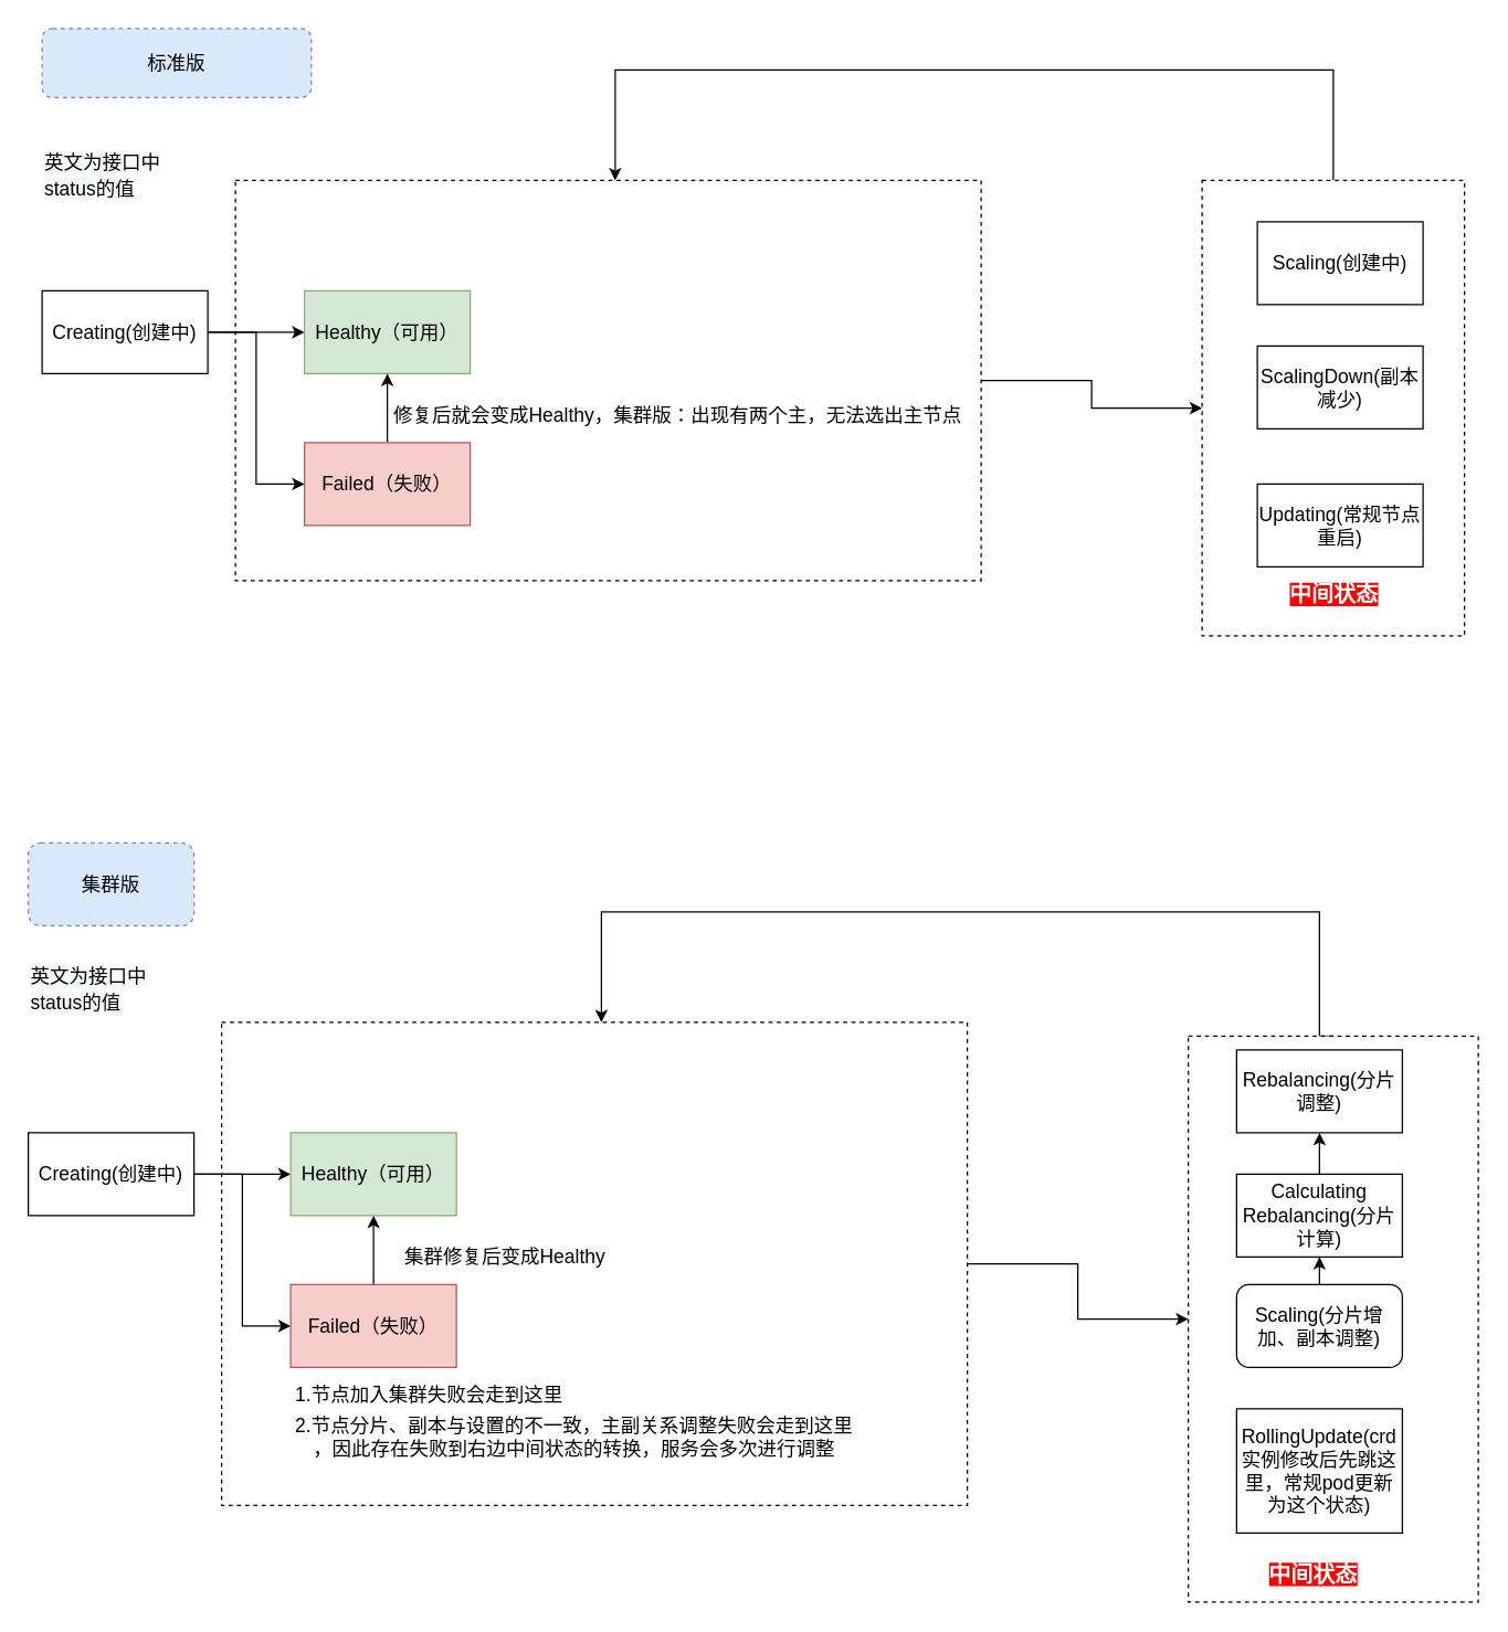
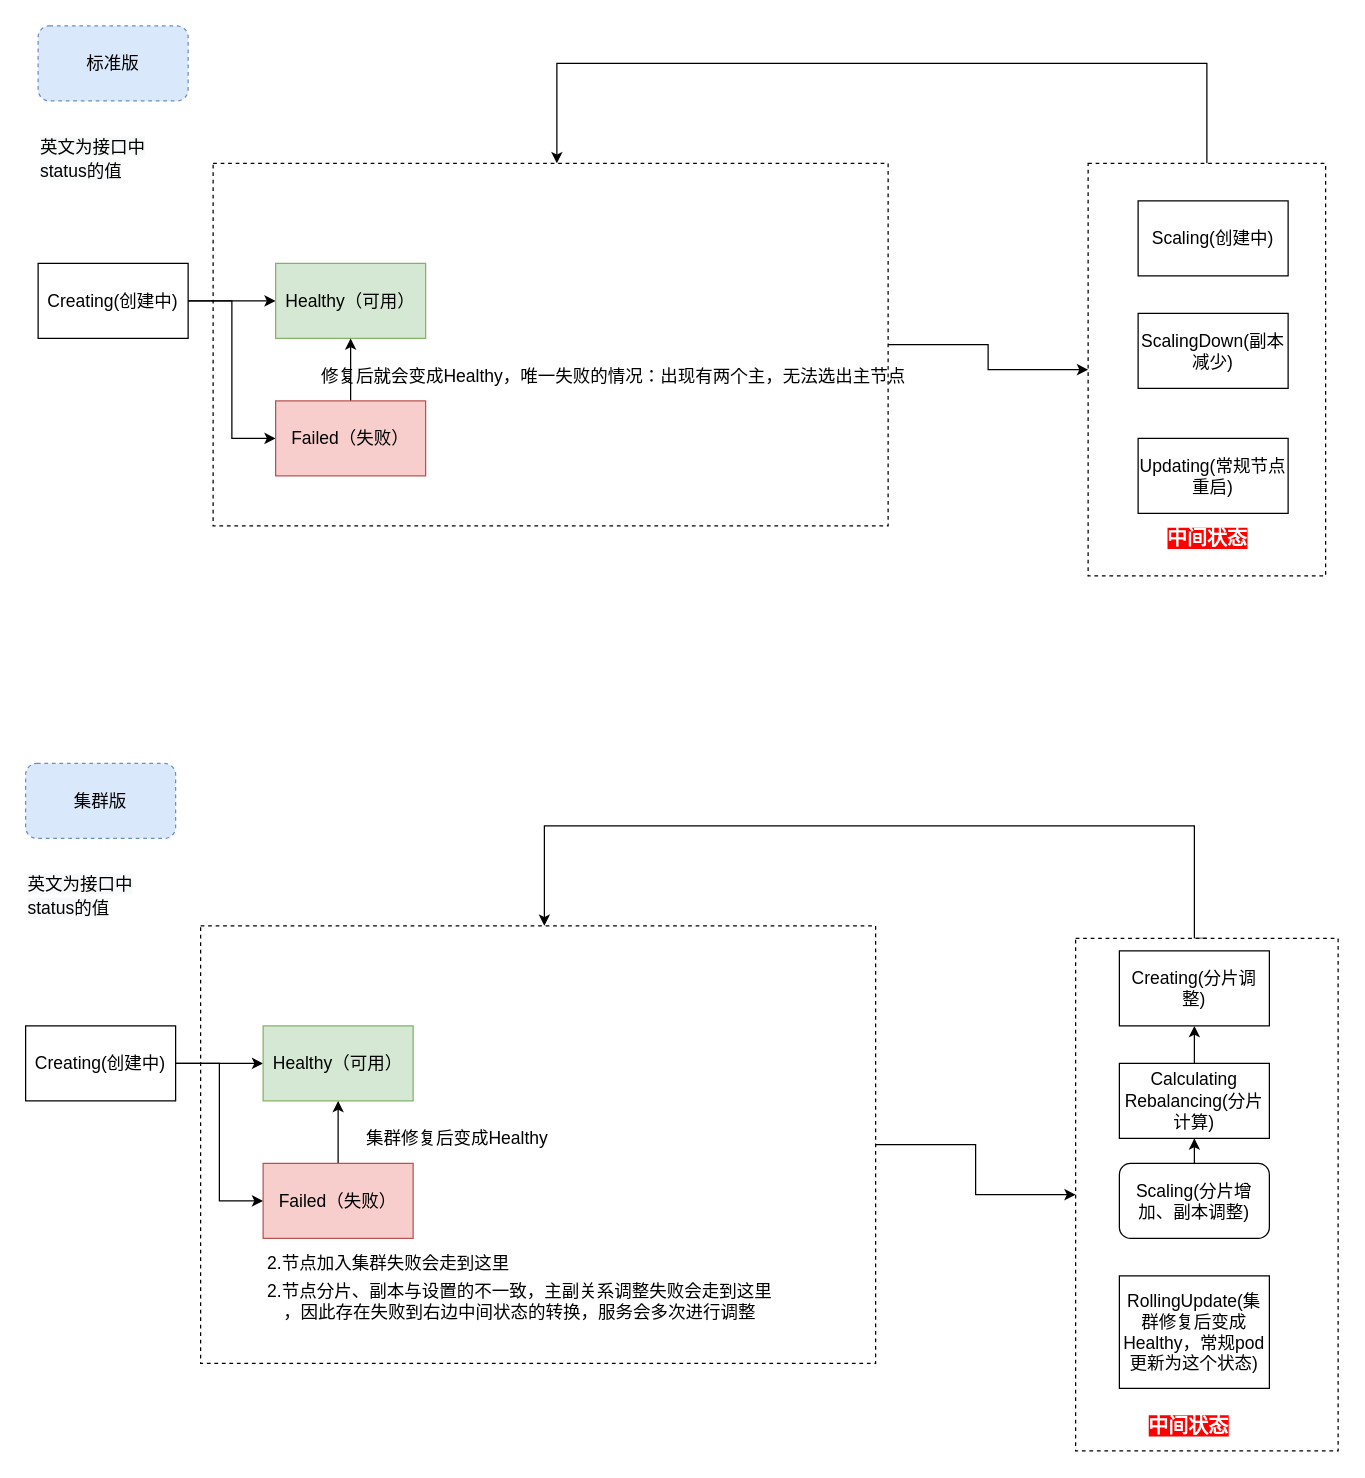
  <mxCell id="0" />
  <mxCell id="1" parent="0" />
  <mxCell id="2" style="edgeStyle=orthogonalEdgeStyle;rounded=0;orthogonalLoop=1;jettySize=auto;html=1;entryX=0;entryY=0.5;entryDx=0;entryDy=0;fontSize=14;" edge="1" parent="1" source="3" target="5"><mxGeometry relative="1" as="geometry" /></mxCell>
  <mxCell id="3" value="" style="whiteSpace=wrap;html=1;dashed=1;fontSize=14;" vertex="1" parent="1"><mxGeometry x="170" y="130" width="540" height="290" as="geometry" /></mxCell>
  <mxCell id="4" style="edgeStyle=orthogonalEdgeStyle;rounded=0;orthogonalLoop=1;jettySize=auto;html=1;exitX=0.5;exitY=0;exitDx=0;exitDy=0;fontSize=14;" edge="1" parent="1" source="5" target="3"><mxGeometry relative="1" as="geometry"><Array as="points"><mxPoint x="965" y="50" /><mxPoint x="445" y="50" /></Array></mxGeometry></mxCell>
  <mxCell id="5" value="" style="whiteSpace=wrap;html=1;dashed=1;fontSize=14;" vertex="1" parent="1"><mxGeometry x="870" y="130" width="190" height="330" as="geometry" /></mxCell>
  <mxCell id="6" value="Creating(创建中)" style="whiteSpace=wrap;html=1;rounded=0;fontSize=14;" vertex="1" parent="1"><mxGeometry x="30" y="210" width="120" height="60" as="geometry" /></mxCell>
  <mxCell id="7" value="" style="edgeStyle=orthogonalEdgeStyle;rounded=0;orthogonalLoop=1;jettySize=auto;html=1;exitX=1;exitY=0.5;exitDx=0;exitDy=0;fontSize=14;" edge="1" parent="1" source="6" target="10"><mxGeometry relative="1" as="geometry" /></mxCell>
  <mxCell id="8" style="edgeStyle=orthogonalEdgeStyle;rounded=0;orthogonalLoop=1;jettySize=auto;html=1;entryX=0;entryY=0.5;entryDx=0;entryDy=0;fontSize=14;" edge="1" parent="1" source="6" target="12"><mxGeometry relative="1" as="geometry" /></mxCell>
  <mxCell id="9" value="Scaling(创建中)" style="whiteSpace=wrap;html=1;rounded=0;fontSize=14;" vertex="1" parent="1"><mxGeometry x="910" y="160" width="120" height="60" as="geometry" /></mxCell>
  <mxCell id="10" value="Healthy（可用）" style="whiteSpace=wrap;html=1;rounded=0;fillColor=#d5e8d4;strokeColor=#82b366;fontSize=14;" vertex="1" parent="1"><mxGeometry x="220" y="210" width="120" height="60" as="geometry" /></mxCell>
  <mxCell id="11" value="" style="edgeStyle=orthogonalEdgeStyle;rounded=0;orthogonalLoop=1;jettySize=auto;html=1;fontSize=14;" edge="1" parent="1" source="12" target="10"><mxGeometry relative="1" as="geometry" /></mxCell>
  <mxCell id="12" value="Failed（失败）" style="whiteSpace=wrap;html=1;rounded=0;fillColor=#f8cecc;strokeColor=#b85450;fontSize=14;" vertex="1" parent="1"><mxGeometry x="220" y="320" width="120" height="60" as="geometry" /></mxCell>
  <mxCell id="13" value="ScalingDown(副本减少)" style="whiteSpace=wrap;html=1;rounded=0;fontSize=14;" vertex="1" parent="1"><mxGeometry x="910" y="250" width="120" height="60" as="geometry" /></mxCell>
  <mxCell id="14" value="Updating(常规节点重启)" style="whiteSpace=wrap;html=1;rounded=0;fontSize=14;" vertex="1" parent="1"><mxGeometry x="910" y="350" width="120" height="60" as="geometry" /></mxCell>
- <mxCell id="15" value="修复后就会变成Healthy，集群版：出现有两个主，无法选出主节点" style="text;html=1;resizable=0;autosize=1;align=center;verticalAlign=middle;points=[];fillColor=none;strokeColor=none;rounded=0;fontSize=14;" vertex="1" parent="1"><mxGeometry x="250" y="290" width="480" height="20" as="geometry" /></mxCell>
- <mxCell id="16" value="标准版" style="rounded=1;whiteSpace=wrap;html=1;dashed=1;fillColor=#dae8fc;strokeColor=#6c8ebf;fontSize=14;" vertex="1" parent="1"><mxGeometry x="30" y="20" width="195" height="50" as="geometry" /></mxCell>
+ <mxCell id="15" value="修复后就会变成Healthy，唯一失败的情况：出现有两个主，无法选出主节点" style="text;html=1;resizable=0;autosize=1;align=center;verticalAlign=middle;points=[];fillColor=none;strokeColor=none;rounded=0;fontSize=14;" vertex="1" parent="1"><mxGeometry x="250" y="290" width="480" height="20" as="geometry" /></mxCell>
+ <mxCell id="16" value="标准版" style="rounded=1;whiteSpace=wrap;html=1;dashed=1;fillColor=#dae8fc;strokeColor=#6c8ebf;fontSize=14;" vertex="1" parent="1"><mxGeometry x="30" y="20" width="120" height="60" as="geometry" /></mxCell>
  <mxCell id="17" style="edgeStyle=orthogonalEdgeStyle;rounded=0;orthogonalLoop=1;jettySize=auto;html=1;entryX=0;entryY=0.5;entryDx=0;entryDy=0;fontSize=14;" edge="1" parent="1" source="18" target="20"><mxGeometry relative="1" as="geometry" /></mxCell>
  <mxCell id="18" value="" style="whiteSpace=wrap;html=1;dashed=1;fontSize=14;" vertex="1" parent="1"><mxGeometry x="160" y="740" width="540" height="350" as="geometry" /></mxCell>
  <mxCell id="19" style="edgeStyle=orthogonalEdgeStyle;rounded=0;orthogonalLoop=1;jettySize=auto;html=1;exitX=0.5;exitY=0;exitDx=0;exitDy=0;fontSize=14;" edge="1" parent="1" source="20" target="18"><mxGeometry relative="1" as="geometry"><Array as="points"><mxPoint x="955" y="660" /><mxPoint x="435" y="660" /></Array></mxGeometry></mxCell>
  <mxCell id="20" value="" style="whiteSpace=wrap;html=1;dashed=1;fontSize=14;" vertex="1" parent="1"><mxGeometry x="860" y="750" width="210" height="410" as="geometry" /></mxCell>
  <mxCell id="21" value="Creating(创建中)" style="whiteSpace=wrap;html=1;rounded=0;fontSize=14;" vertex="1" parent="1"><mxGeometry x="20" y="820" width="120" height="60" as="geometry" /></mxCell>
  <mxCell id="22" value="" style="edgeStyle=orthogonalEdgeStyle;rounded=0;orthogonalLoop=1;jettySize=auto;html=1;exitX=1;exitY=0.5;exitDx=0;exitDy=0;fontSize=14;" edge="1" parent="1" source="21" target="25"><mxGeometry relative="1" as="geometry" /></mxCell>
  <mxCell id="23" style="edgeStyle=orthogonalEdgeStyle;rounded=0;orthogonalLoop=1;jettySize=auto;html=1;entryX=0;entryY=0.5;entryDx=0;entryDy=0;fontSize=14;" edge="1" parent="1" source="21" target="27"><mxGeometry relative="1" as="geometry" /></mxCell>
- <mxCell id="24" value="Rebalancing(分片调整)" style="whiteSpace=wrap;html=1;rounded=0;fontSize=14;" vertex="1" parent="1"><mxGeometry x="895" y="760" width="120" height="60" as="geometry" /></mxCell>
+ <mxCell id="24" value="Creating(分片调整)" style="whiteSpace=wrap;html=1;rounded=0;fontSize=14;" vertex="1" parent="1"><mxGeometry x="895" y="760" width="120" height="60" as="geometry" /></mxCell>
  <mxCell id="25" value="Healthy（可用）" style="whiteSpace=wrap;html=1;rounded=0;fillColor=#d5e8d4;strokeColor=#82b366;fontSize=14;" vertex="1" parent="1"><mxGeometry x="210" y="820" width="120" height="60" as="geometry" /></mxCell>
  <mxCell id="26" value="" style="edgeStyle=orthogonalEdgeStyle;rounded=0;orthogonalLoop=1;jettySize=auto;html=1;fontSize=14;" edge="1" parent="1" source="27" target="25"><mxGeometry relative="1" as="geometry" /></mxCell>
  <mxCell id="27" value="Failed（失败）" style="whiteSpace=wrap;html=1;rounded=0;fillColor=#f8cecc;strokeColor=#b85450;fontSize=14;" vertex="1" parent="1"><mxGeometry x="210" y="930" width="120" height="60" as="geometry" /></mxCell>
  <mxCell id="28" style="edgeStyle=orthogonalEdgeStyle;rounded=0;orthogonalLoop=1;jettySize=auto;html=1;entryX=0.5;entryY=1;entryDx=0;entryDy=0;fontSize=14;" edge="1" parent="1" source="29" target="33"><mxGeometry relative="1" as="geometry" /></mxCell>
  <mxCell id="29" value="Scaling(分片增加、副本调整)" style="whiteSpace=wrap;html=1;fontSize=14;rounded=1;" vertex="1" parent="1"><mxGeometry x="895" y="930" width="120" height="60" as="geometry" /></mxCell>
- <mxCell id="30" value="RollingUpdate(crd实例修改后先跳这里，常规pod更新为这个状态)" style="whiteSpace=wrap;html=1;rounded=0;fontSize=14;" vertex="1" parent="1"><mxGeometry x="895" y="1020" width="120" height="90" as="geometry" /></mxCell>
+ <mxCell id="30" value="RollingUpdate(集群修复后变成Healthy，常规pod更新为这个状态)" style="whiteSpace=wrap;html=1;rounded=0;fontSize=14;" vertex="1" parent="1"><mxGeometry x="895" y="1020" width="120" height="90" as="geometry" /></mxCell>
  <mxCell id="31" value="集群修复后变成Healthy" style="text;html=1;resizable=0;autosize=1;align=center;verticalAlign=middle;points=[];fillColor=none;strokeColor=none;rounded=0;fontSize=14;" vertex="1" parent="1"><mxGeometry x="285" y="900" width="160" height="20" as="geometry" /></mxCell>
  <mxCell id="32" value="" style="edgeStyle=orthogonalEdgeStyle;rounded=0;orthogonalLoop=1;jettySize=auto;html=1;fontSize=14;" edge="1" parent="1" source="33" target="24"><mxGeometry relative="1" as="geometry" /></mxCell>
  <mxCell id="33" value="Calculating Rebalancing(分片计算)" style="whiteSpace=wrap;html=1;rounded=0;fontSize=14;" vertex="1" parent="1"><mxGeometry x="895" y="850" width="120" height="60" as="geometry" /></mxCell>
- <mxCell id="34" value="1.节点加入集群失败会走到这里" style="text;html=1;resizable=0;autosize=1;align=center;verticalAlign=middle;points=[];fillColor=none;strokeColor=none;rounded=0;fontSize=14;" vertex="1" parent="1"><mxGeometry x="205" y="1000" width="210" height="20" as="geometry" /></mxCell>
+ <mxCell id="34" value="2.节点加入集群失败会走到这里" style="text;html=1;resizable=0;autosize=1;align=center;verticalAlign=middle;points=[];fillColor=none;strokeColor=none;rounded=0;fontSize=14;" vertex="1" parent="1"><mxGeometry x="205" y="1000" width="210" height="20" as="geometry" /></mxCell>
  <mxCell id="35" value="2.节点分片、副本与设置的不一致，主副关系调整失败会走到这里&lt;br&gt;，因此存在失败到右边中间状态的转换，服务会多次进行调整" style="text;html=1;resizable=0;autosize=1;align=center;verticalAlign=middle;points=[];fillColor=none;strokeColor=none;rounded=0;fontSize=14;" vertex="1" parent="1"><mxGeometry x="205" y="1020" width="420" height="40" as="geometry" /></mxCell>
  <mxCell id="36" value="&lt;font size=&quot;1&quot;&gt;&lt;b style=&quot;font-size: 16px ; background-color: rgb(255 , 0 , 0)&quot;&gt;中间状态&lt;/b&gt;&lt;/font&gt;" style="text;html=1;resizable=0;autosize=1;align=center;verticalAlign=middle;points=[];fillColor=none;strokeColor=none;rounded=0;dashed=1;fontSize=14;fontColor=#FFFFFF;" vertex="1" parent="1"><mxGeometry x="910" y="1130" width="80" height="20" as="geometry" /></mxCell>
  <mxCell id="37" value="&lt;font size=&quot;1&quot;&gt;&lt;b style=&quot;font-size: 16px ; background-color: rgb(255 , 0 , 0)&quot;&gt;中间状态&lt;/b&gt;&lt;/font&gt;" style="text;html=1;resizable=0;autosize=1;align=center;verticalAlign=middle;points=[];fillColor=none;strokeColor=none;rounded=0;dashed=1;fontSize=14;fontColor=#FFFFFF;" vertex="1" parent="1"><mxGeometry x="925" y="420" width="80" height="20" as="geometry" /></mxCell>
  <mxCell id="38" value="&lt;span style=&quot;color: rgb(0 , 0 , 0) ; font-family: &amp;#34;helvetica&amp;#34; ; font-size: 14px ; font-style: normal ; font-weight: 400 ; letter-spacing: normal ; text-align: center ; text-indent: 0px ; text-transform: none ; word-spacing: 0px ; background-color: rgb(248 , 249 , 250) ; display: inline ; float: none&quot;&gt;英文为接口中status的值&lt;/span&gt;" style="text;whiteSpace=wrap;html=1;fontSize=16;fontColor=#FFFFFF;" vertex="1" parent="1"><mxGeometry x="30" y="100" width="120" height="70" as="geometry" /></mxCell>
  <mxCell id="39" value="集群版" style="rounded=1;whiteSpace=wrap;html=1;dashed=1;fillColor=#dae8fc;strokeColor=#6c8ebf;fontSize=14;" vertex="1" parent="1"><mxGeometry x="20" y="610" width="120" height="60" as="geometry" /></mxCell>
  <mxCell id="40" value="&lt;span style=&quot;color: rgb(0 , 0 , 0) ; font-family: &amp;#34;helvetica&amp;#34; ; font-size: 14px ; font-style: normal ; font-weight: 400 ; letter-spacing: normal ; text-align: center ; text-indent: 0px ; text-transform: none ; word-spacing: 0px ; background-color: rgb(248 , 249 , 250) ; display: inline ; float: none&quot;&gt;英文为接口中status的值&lt;/span&gt;" style="text;whiteSpace=wrap;html=1;fontSize=16;fontColor=#FFFFFF;" vertex="1" parent="1"><mxGeometry x="20" y="690" width="120" height="70" as="geometry" /></mxCell>
